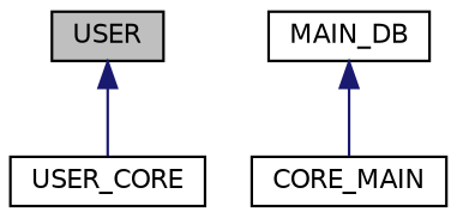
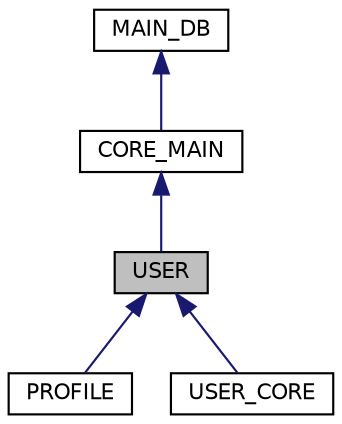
  digraph {
    node [color=black fillcolor=white fontname=Helvetica fontsize=10 shape=record style=filled]
    edge [color=midnightblue dir=back fontname=Helvetica fontsize=10 labelfontname=Helvetica labelfontsize=10 style=solid]
    n1 [fillcolor=grey75 fontcolor=black height=0.2 label=USER width=0.4]
+   n2 [height=0.2 label=PROFILE width=0.4]
    n3 [height=0.2 label=USER_CORE width=0.4]
    n4 [height=0.2 label=CORE_MAIN width=0.4]
    n5 [height=0.2 label=MAIN_DB width=0.4]
+   n1 -> n2
    n1 -> n3
+   n4 -> n1
    n5 -> n4
  }
